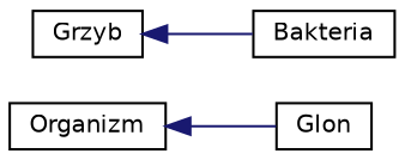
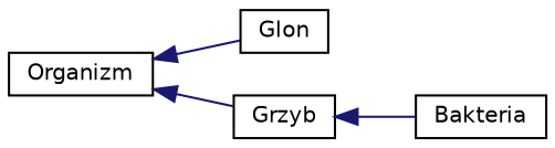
  digraph {
    rankdir=LR
    node [color=black fillcolor=white fontname=Helvetica fontsize=10 shape=record style=filled]
    edge [color=midnightblue dir=back fontname=Helvetica fontsize=10 labelfontname=Helvetica labelfontsize=10 style=solid]
    n1 [height=0.2 label=Organizm width=0.4]
    n2 [height=0.2 label=Glon width=0.4]
    n3 [height=0.2 label=Grzyb width=0.4]
    n4 [height=0.2 label=Bakteria width=0.4]
    n1 -> n2
+   n1 -> n3
    n3 -> n4
  }
